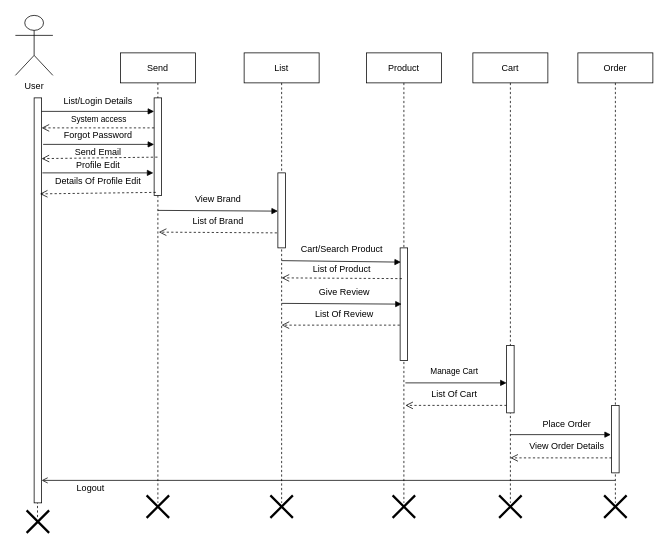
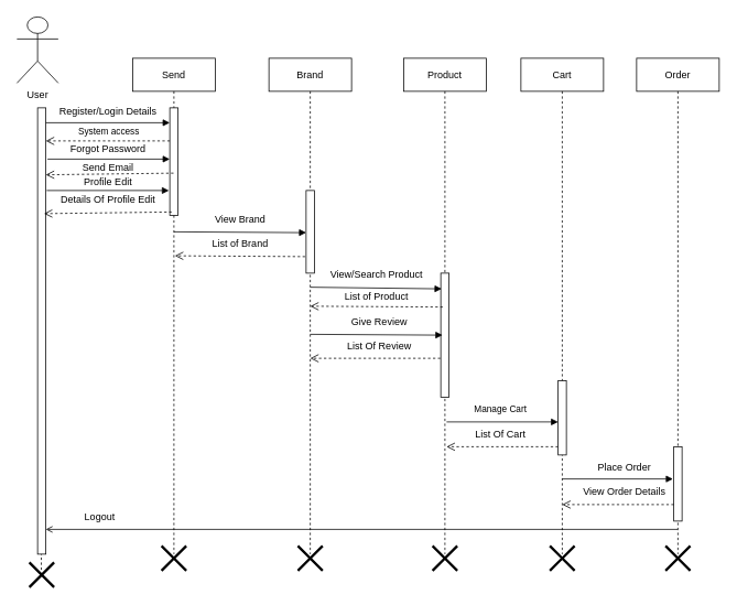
  <mxCell id="0" />
  <mxCell id="1" parent="0" />
  <mxCell id="2" value="User" style="shape=umlActor;verticalLabelPosition=bottom;verticalAlign=top;html=1;outlineConnect=0;" parent="1" vertex="1"><mxGeometry x="20" y="20" width="50" height="80" as="geometry" /></mxCell>
  <mxCell id="3" value="" style="html=1;points=[[0,0,0,0,5],[0,1,0,0,-5],[1,0,0,0,5],[1,1,0,0,-5]];perimeter=orthogonalPerimeter;outlineConnect=0;targetShapes=umlLifeline;portConstraint=eastwest;newEdgeStyle={&quot;curved&quot;:0,&quot;rounded&quot;:0};" parent="1" vertex="1"><mxGeometry x="45" y="130" width="10" height="540" as="geometry" /></mxCell>
  <mxCell id="4" value="Send" style="shape=umlLifeline;perimeter=lifelinePerimeter;whiteSpace=wrap;html=1;container=1;dropTarget=0;collapsible=0;recursiveResize=0;outlineConnect=0;portConstraint=eastwest;newEdgeStyle={&quot;curved&quot;:0,&quot;rounded&quot;:0};" parent="1" vertex="1"><mxGeometry x="160" y="70" width="100" height="600" as="geometry" /></mxCell>
  <mxCell id="5" value="" style="html=1;points=[[0,0,0,0,5],[0,1,0,0,-5],[1,0,0,0,5],[1,1,0,0,-5]];perimeter=orthogonalPerimeter;outlineConnect=0;targetShapes=umlLifeline;portConstraint=eastwest;newEdgeStyle={&quot;curved&quot;:0,&quot;rounded&quot;:0};" parent="4" vertex="1"><mxGeometry x="45" y="60" width="10" height="130" as="geometry" /></mxCell>
- <mxCell id="6" value="List" style="shape=umlLifeline;perimeter=lifelinePerimeter;whiteSpace=wrap;html=1;container=1;dropTarget=0;collapsible=0;recursiveResize=0;outlineConnect=0;portConstraint=eastwest;newEdgeStyle={&quot;curved&quot;:0,&quot;rounded&quot;:0};" parent="1" vertex="1"><mxGeometry x="325" y="70" width="100" height="600" as="geometry" /></mxCell>
+ <mxCell id="6" value="Brand" style="shape=umlLifeline;perimeter=lifelinePerimeter;whiteSpace=wrap;html=1;container=1;dropTarget=0;collapsible=0;recursiveResize=0;outlineConnect=0;portConstraint=eastwest;newEdgeStyle={&quot;curved&quot;:0,&quot;rounded&quot;:0};" parent="1" vertex="1"><mxGeometry x="325" y="70" width="100" height="600" as="geometry" /></mxCell>
  <mxCell id="7" value="" style="html=1;points=[[0,0,0,0,5],[0,1,0,0,-5],[1,0,0,0,5],[1,1,0,0,-5]];perimeter=orthogonalPerimeter;outlineConnect=0;targetShapes=umlLifeline;portConstraint=eastwest;newEdgeStyle={&quot;curved&quot;:0,&quot;rounded&quot;:0};" parent="6" vertex="1"><mxGeometry x="45" y="160" width="10" height="100" as="geometry" /></mxCell>
  <mxCell id="8" value="Product" style="shape=umlLifeline;perimeter=lifelinePerimeter;whiteSpace=wrap;html=1;container=1;dropTarget=0;collapsible=0;recursiveResize=0;outlineConnect=0;portConstraint=eastwest;newEdgeStyle={&quot;curved&quot;:0,&quot;rounded&quot;:0};" parent="1" vertex="1"><mxGeometry x="488" y="70" width="100" height="600" as="geometry" /></mxCell>
  <mxCell id="9" value="" style="html=1;points=[[0,0,0,0,5],[0,1,0,0,-5],[1,0,0,0,5],[1,1,0,0,-5]];perimeter=orthogonalPerimeter;outlineConnect=0;targetShapes=umlLifeline;portConstraint=eastwest;newEdgeStyle={&quot;curved&quot;:0,&quot;rounded&quot;:0};" parent="8" vertex="1"><mxGeometry x="45" y="260" width="10" height="150" as="geometry" /></mxCell>
  <mxCell id="10" value="Order" style="shape=umlLifeline;perimeter=lifelinePerimeter;whiteSpace=wrap;html=1;container=1;dropTarget=0;collapsible=0;recursiveResize=0;outlineConnect=0;portConstraint=eastwest;newEdgeStyle={&quot;curved&quot;:0,&quot;rounded&quot;:0};" parent="1" vertex="1"><mxGeometry x="770" y="70" width="100" height="600" as="geometry" /></mxCell>
  <mxCell id="11" value="" style="html=1;points=[[0,0,0,0,5],[0,1,0,0,-5],[1,0,0,0,5],[1,1,0,0,-5]];perimeter=orthogonalPerimeter;outlineConnect=0;targetShapes=umlLifeline;portConstraint=eastwest;newEdgeStyle={&quot;curved&quot;:0,&quot;rounded&quot;:0};" parent="10" vertex="1"><mxGeometry x="45" y="470" width="10" height="90" as="geometry" /></mxCell>
  <mxCell id="12" value="" style="shape=umlDestroy;whiteSpace=wrap;html=1;strokeWidth=3;targetShapes=umlLifeline;" parent="1" vertex="1"><mxGeometry x="195" y="660" width="30" height="30" as="geometry" /></mxCell>
  <mxCell id="13" value="" style="shape=umlDestroy;whiteSpace=wrap;html=1;strokeWidth=3;targetShapes=umlLifeline;" parent="1" vertex="1"><mxGeometry x="360" y="660" width="30" height="30" as="geometry" /></mxCell>
  <mxCell id="14" value="&lt;div style=&quot;text-align: left;&quot;&gt;&lt;br&gt;&lt;/div&gt;" style="html=1;verticalAlign=bottom;endArrow=block;curved=0;rounded=0;" parent="1" target="5" edge="1"><mxGeometry y="30" width="80" relative="1" as="geometry"><mxPoint x="57" y="192" as="sourcePoint" /><mxPoint x="200" y="200" as="targetPoint" /><mxPoint as="offset" /></mxGeometry></mxCell>
  <mxCell id="15" value="" style="shape=umlDestroy;whiteSpace=wrap;html=1;strokeWidth=3;targetShapes=umlLifeline;" parent="1" vertex="1"><mxGeometry x="523" y="660" width="30" height="30" as="geometry" /></mxCell>
  <mxCell id="16" value="" style="shape=umlDestroy;whiteSpace=wrap;html=1;strokeWidth=3;targetShapes=umlLifeline;" parent="1" vertex="1"><mxGeometry x="665" y="660" width="30" height="30" as="geometry" /></mxCell>
  <mxCell id="17" value="" style="html=1;verticalAlign=bottom;endArrow=open;dashed=1;endSize=8;curved=0;rounded=0;" parent="1" edge="1"><mxGeometry y="-30" relative="1" as="geometry"><mxPoint x="205" y="170" as="sourcePoint" /><mxPoint x="55" y="170" as="targetPoint" /><mxPoint as="offset" /></mxGeometry></mxCell>
  <mxCell id="18" value="" style="html=1;verticalAlign=bottom;endArrow=block;curved=0;rounded=0;exitX=1;exitY=0;exitDx=0;exitDy=5;exitPerimeter=0;" parent="1" edge="1"><mxGeometry x="0.133" y="35" width="80" relative="1" as="geometry"><mxPoint x="55" y="148" as="sourcePoint" /><mxPoint x="205" y="148" as="targetPoint" /><mxPoint as="offset" /></mxGeometry></mxCell>
  <mxCell id="19" value="System access" style="edgeLabel;html=1;align=center;verticalAlign=middle;resizable=0;points=[];" parent="18" vertex="1" connectable="0"><mxGeometry x="-0.128" y="-8" relative="1" as="geometry"><mxPoint x="10" y="1" as="offset" /></mxGeometry></mxCell>
  <mxCell id="20" value="" style="html=1;verticalAlign=bottom;endArrow=block;curved=0;rounded=0;" parent="1" edge="1"><mxGeometry width="80" relative="1" as="geometry"><mxPoint x="375.002" y="347" as="sourcePoint" /><mxPoint x="534.05" y="349" as="targetPoint" /></mxGeometry></mxCell>
  <mxCell id="21" value="" style="html=1;verticalAlign=bottom;endArrow=open;dashed=1;endSize=8;curved=0;rounded=0;" parent="1" source="52" edge="1"><mxGeometry x="-1" y="71" relative="1" as="geometry"><mxPoint x="700.41" y="541" as="sourcePoint" /><mxPoint x="540.001" y="540" as="targetPoint" /><mxPoint x="70" y="-54" as="offset" /></mxGeometry></mxCell>
  <mxCell id="22" value="" style="html=1;verticalAlign=bottom;endArrow=open;curved=0;rounded=0;endFill=0;" parent="1" target="3" edge="1"><mxGeometry x="-0.001" width="80" relative="1" as="geometry"><mxPoint x="819.5" y="640" as="sourcePoint" /><mxPoint x="185" y="640" as="targetPoint" /><mxPoint as="offset" /></mxGeometry></mxCell>
  <mxCell id="23" value="Send Email" style="text;html=1;align=center;verticalAlign=middle;resizable=0;points=[];autosize=1;strokeColor=none;fillColor=none;" parent="1" vertex="1"><mxGeometry x="90" y="187" width="80" height="30" as="geometry" /></mxCell>
  <mxCell id="24" value="" style="html=1;verticalAlign=bottom;endArrow=open;dashed=1;endSize=8;curved=0;rounded=0;" parent="1" edge="1"><mxGeometry y="-30" relative="1" as="geometry"><mxPoint x="209.5" y="209" as="sourcePoint" /><mxPoint x="55" y="211" as="targetPoint" /><mxPoint as="offset" /></mxGeometry></mxCell>
  <mxCell id="25" value="&lt;span style=&quot;font-size: 11px; background-color: rgb(255, 255, 255);&quot;&gt;Manage Cart&lt;/span&gt;" style="text;html=1;align=center;verticalAlign=middle;resizable=0;points=[];autosize=1;strokeColor=none;fillColor=none;" parent="1" vertex="1"><mxGeometry x="560" y="480" width="90" height="30" as="geometry" /></mxCell>
  <mxCell id="26" value="Place Order" style="text;html=1;align=center;verticalAlign=middle;resizable=0;points=[];autosize=1;strokeColor=none;fillColor=none;" parent="1" vertex="1"><mxGeometry x="710" y="550" width="90" height="30" as="geometry" /></mxCell>
  <mxCell id="27" value="" style="html=1;verticalAlign=bottom;endArrow=block;curved=0;rounded=0;sourcePerimeterSpacing=4;" parent="1" edge="1"><mxGeometry x="-0.047" y="19" width="80" relative="1" as="geometry"><mxPoint x="680" y="579" as="sourcePoint" /><mxPoint x="814" y="579" as="targetPoint" /><mxPoint as="offset" /></mxGeometry></mxCell>
  <mxCell id="28" value="View Order Details" style="text;html=1;align=center;verticalAlign=middle;resizable=0;points=[];autosize=1;strokeColor=none;fillColor=none;" parent="1" vertex="1"><mxGeometry x="695" y="580" width="120" height="30" as="geometry" /></mxCell>
  <mxCell id="29" value="" style="html=1;verticalAlign=bottom;endArrow=open;dashed=1;endSize=8;curved=0;rounded=0;" parent="1" edge="1"><mxGeometry x="0.003" relative="1" as="geometry"><mxPoint x="815" y="610" as="sourcePoint" /><mxPoint x="680" y="610" as="targetPoint" /><mxPoint as="offset" /></mxGeometry></mxCell>
  <mxCell id="30" value="Give Review&amp;nbsp;" style="text;html=1;align=center;verticalAlign=middle;resizable=0;points=[];autosize=1;strokeColor=none;fillColor=none;" parent="1" vertex="1"><mxGeometry x="415" y="374" width="90" height="30" as="geometry" /></mxCell>
  <mxCell id="31" value="" style="html=1;verticalAlign=bottom;endArrow=block;curved=0;rounded=0;" parent="1" edge="1"><mxGeometry width="80" relative="1" as="geometry"><mxPoint x="209.96" y="280" as="sourcePoint" /><mxPoint x="370.048" y="281" as="targetPoint" /></mxGeometry></mxCell>
  <mxCell id="32" value="List Of Review&amp;nbsp;" style="text;html=1;align=center;verticalAlign=middle;resizable=0;points=[];autosize=1;strokeColor=none;fillColor=none;" parent="1" vertex="1"><mxGeometry x="410" y="403" width="100" height="30" as="geometry" /></mxCell>
  <mxCell id="33" value="" style="html=1;verticalAlign=bottom;endArrow=open;dashed=1;endSize=8;curved=0;rounded=0;" parent="1" edge="1"><mxGeometry x="0.626" y="40" relative="1" as="geometry"><mxPoint x="535.409" y="371" as="sourcePoint" /><mxPoint x="375" y="370" as="targetPoint" /><mxPoint as="offset" /></mxGeometry></mxCell>
  <mxCell id="34" value="" style="html=1;verticalAlign=bottom;endArrow=open;dashed=1;endSize=8;curved=0;rounded=0;" parent="1" edge="1"><mxGeometry relative="1" as="geometry"><mxPoint x="683.81" y="530" as="sourcePoint" /><mxPoint x="683.81" y="530" as="targetPoint" /></mxGeometry></mxCell>
- <mxCell id="35" value="Cart/Search Product" style="text;html=1;align=center;verticalAlign=middle;resizable=0;points=[];autosize=1;strokeColor=none;fillColor=none;" parent="1" vertex="1"><mxGeometry x="385" y="317" width="140" height="30" as="geometry" /></mxCell>
- <mxCell id="36" value="List/Login Details" style="text;html=1;align=center;verticalAlign=middle;resizable=0;points=[];autosize=1;strokeColor=none;fillColor=none;" parent="1" vertex="1"><mxGeometry x="60" y="120" width="140" height="30" as="geometry" /></mxCell>
+ <mxCell id="35" value="View/Search Product" style="text;html=1;align=center;verticalAlign=middle;resizable=0;points=[];autosize=1;strokeColor=none;fillColor=none;" parent="1" vertex="1"><mxGeometry x="385" y="317" width="140" height="30" as="geometry" /></mxCell>
+ <mxCell id="36" value="Register/Login Details" style="text;html=1;align=center;verticalAlign=middle;resizable=0;points=[];autosize=1;strokeColor=none;fillColor=none;" parent="1" vertex="1"><mxGeometry x="60" y="120" width="140" height="30" as="geometry" /></mxCell>
  <mxCell id="37" value="Forgot Password" style="text;html=1;align=center;verticalAlign=middle;resizable=0;points=[];autosize=1;strokeColor=none;fillColor=none;" parent="1" vertex="1"><mxGeometry x="75" y="165" width="110" height="30" as="geometry" /></mxCell>
  <mxCell id="38" value="Profile Edit" style="text;html=1;align=center;verticalAlign=middle;resizable=0;points=[];autosize=1;strokeColor=none;fillColor=none;" parent="1" vertex="1"><mxGeometry x="90" y="205" width="80" height="30" as="geometry" /></mxCell>
  <mxCell id="39" value="&lt;div style=&quot;text-align: left;&quot;&gt;&lt;br&gt;&lt;/div&gt;" style="html=1;verticalAlign=bottom;endArrow=block;curved=0;rounded=0;" parent="1" edge="1"><mxGeometry y="30" width="80" relative="1" as="geometry"><mxPoint x="56" y="230" as="sourcePoint" /><mxPoint x="204" y="230" as="targetPoint" /><mxPoint as="offset" /></mxGeometry></mxCell>
  <mxCell id="40" value="Details Of Profile Edit" style="text;html=1;align=center;verticalAlign=middle;resizable=0;points=[];autosize=1;strokeColor=none;fillColor=none;" parent="1" vertex="1"><mxGeometry x="60" y="226" width="140" height="30" as="geometry" /></mxCell>
  <mxCell id="41" value="" style="html=1;verticalAlign=bottom;endArrow=open;dashed=1;endSize=8;curved=0;rounded=0;" parent="1" edge="1"><mxGeometry y="-30" relative="1" as="geometry"><mxPoint x="207.25" y="256" as="sourcePoint" /><mxPoint x="52.75" y="258" as="targetPoint" /><mxPoint as="offset" /></mxGeometry></mxCell>
- <mxCell id="42" value="Logout" style="text;html=1;align=center;verticalAlign=middle;resizable=0;points=[];autosize=1;strokeColor=none;fillColor=none;" parent="1" vertex="1"><mxGeometry x="90" y="635" width="60" height="30" as="geometry" /></mxCell>
+ <mxCell id="42" value="Logout" style="text;html=1;align=center;verticalAlign=middle;resizable=0;points=[];autosize=1;strokeColor=none;fillColor=none;" parent="1" vertex="1"><mxGeometry x="90" y="610" width="60" height="30" as="geometry" /></mxCell>
  <mxCell id="43" value="" style="html=1;verticalAlign=bottom;endArrow=block;curved=0;rounded=0;" parent="1" edge="1"><mxGeometry x="-0.047" y="19" width="80" relative="1" as="geometry"><mxPoint x="540" y="510" as="sourcePoint" /><mxPoint x="675" y="510" as="targetPoint" /><mxPoint as="offset" /></mxGeometry></mxCell>
  <mxCell id="44" value="List Of Cart" style="text;html=1;align=center;verticalAlign=middle;resizable=0;points=[];autosize=1;strokeColor=none;fillColor=none;" parent="1" vertex="1"><mxGeometry x="565" y="510" width="80" height="30" as="geometry" /></mxCell>
  <mxCell id="45" value="" style="html=1;verticalAlign=bottom;endArrow=open;dashed=1;endSize=8;curved=0;rounded=0;" parent="1" edge="1"><mxGeometry x="0.003" relative="1" as="geometry"><mxPoint x="368.751" y="310" as="sourcePoint" /><mxPoint x="211.25" y="309" as="targetPoint" /><mxPoint as="offset" /></mxGeometry></mxCell>
  <mxCell id="46" value="View Brand" style="text;html=1;align=center;verticalAlign=middle;resizable=0;points=[];autosize=1;strokeColor=none;fillColor=none;" parent="1" vertex="1"><mxGeometry x="250" y="250" width="80" height="30" as="geometry" /></mxCell>
  <mxCell id="47" value="List of Brand" style="text;html=1;align=center;verticalAlign=middle;resizable=0;points=[];autosize=1;strokeColor=none;fillColor=none;" parent="1" vertex="1"><mxGeometry x="245" y="280" width="90" height="30" as="geometry" /></mxCell>
  <mxCell id="48" value="List of Product" style="text;html=1;align=center;verticalAlign=middle;resizable=0;points=[];autosize=1;strokeColor=none;fillColor=none;" parent="1" vertex="1"><mxGeometry x="405" y="344" width="100" height="30" as="geometry" /></mxCell>
  <mxCell id="49" value="" style="html=1;verticalAlign=bottom;endArrow=block;curved=0;rounded=0;" parent="1" edge="1"><mxGeometry width="80" relative="1" as="geometry"><mxPoint x="375" y="404" as="sourcePoint" /><mxPoint x="535.088" y="405" as="targetPoint" /></mxGeometry></mxCell>
  <mxCell id="50" value="" style="html=1;verticalAlign=bottom;endArrow=open;dashed=1;endSize=8;curved=0;rounded=0;" parent="1" edge="1"><mxGeometry x="0.003" relative="1" as="geometry"><mxPoint x="532.501" y="433" as="sourcePoint" /><mxPoint x="375" y="433" as="targetPoint" /><mxPoint as="offset" /></mxGeometry></mxCell>
  <mxCell id="51" value="Cart" style="shape=umlLifeline;perimeter=lifelinePerimeter;whiteSpace=wrap;html=1;container=1;dropTarget=0;collapsible=0;recursiveResize=0;outlineConnect=0;portConstraint=eastwest;newEdgeStyle={&quot;curved&quot;:0,&quot;rounded&quot;:0};" parent="1" vertex="1"><mxGeometry x="630" y="70" width="100" height="600" as="geometry" /></mxCell>
  <mxCell id="52" value="" style="html=1;points=[[0,0,0,0,5],[0,1,0,0,-5],[1,0,0,0,5],[1,1,0,0,-5]];perimeter=orthogonalPerimeter;outlineConnect=0;targetShapes=umlLifeline;portConstraint=eastwest;newEdgeStyle={&quot;curved&quot;:0,&quot;rounded&quot;:0};" parent="51" vertex="1"><mxGeometry x="45" y="390" width="10" height="90" as="geometry" /></mxCell>
  <mxCell id="53" value="" style="shape=umlDestroy;whiteSpace=wrap;html=1;strokeWidth=3;targetShapes=umlLifeline;" parent="1" vertex="1"><mxGeometry x="805" y="660" width="30" height="30" as="geometry" /></mxCell>
  <mxCell id="54" value="" style="endArrow=none;dashed=1;html=1;rounded=0;" parent="1" edge="1"><mxGeometry width="50" height="50" relative="1" as="geometry"><mxPoint x="49.5" y="689" as="sourcePoint" /><mxPoint x="49.5" y="670" as="targetPoint" /></mxGeometry></mxCell>
  <mxCell id="55" value="" style="shape=umlDestroy;whiteSpace=wrap;html=1;strokeWidth=3;targetShapes=umlLifeline;" parent="1" vertex="1"><mxGeometry x="35" y="680" width="30" height="30" as="geometry" /></mxCell>
